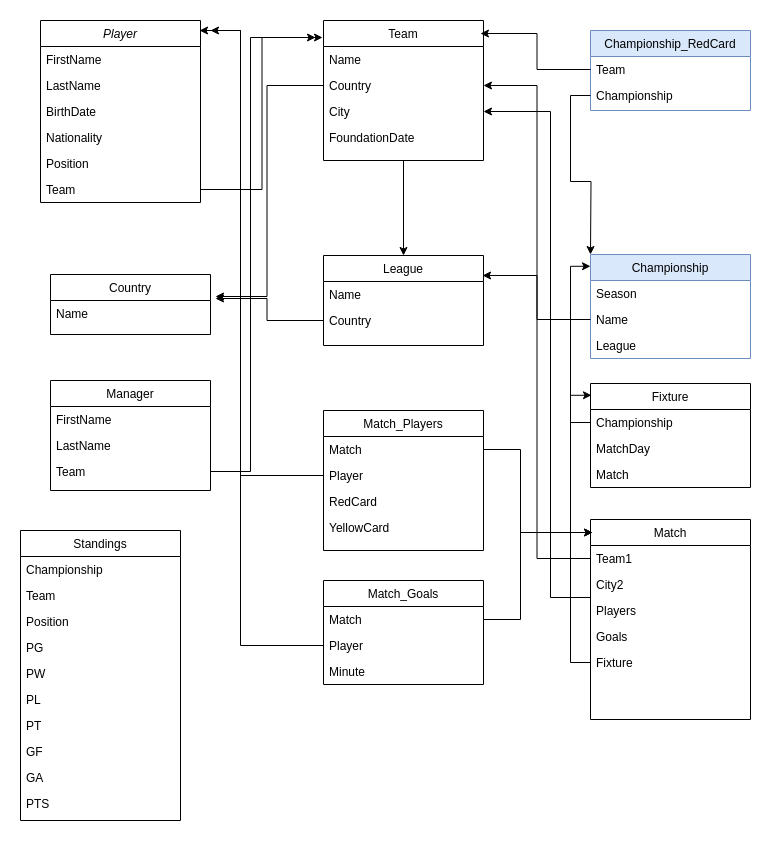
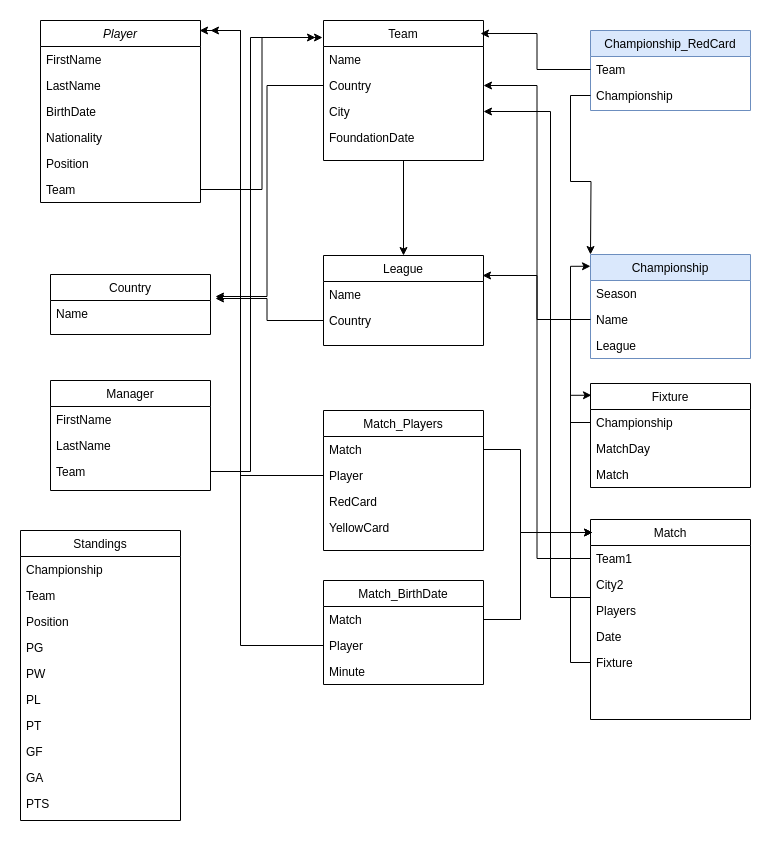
  <mxCell id="0" />
  <mxCell id="1" parent="0" />
  <mxCell id="2" value="Player" style="swimlane;fontStyle=2;align=center;verticalAlign=top;childLayout=stackLayout;horizontal=1;startSize=26;horizontalStack=0;resizeParent=1;resizeLast=0;collapsible=1;marginBottom=0;rounded=0;shadow=0;strokeWidth=1;" parent="1" vertex="1"><mxGeometry x="40" y="20" width="160" height="182" as="geometry"><mxRectangle x="230" y="140" width="160" height="26" as="alternateBounds" /></mxGeometry></mxCell>
  <mxCell id="3" value="FirstName" style="text;align=left;verticalAlign=top;spacingLeft=4;spacingRight=4;overflow=hidden;rotatable=0;points=[[0,0.5],[1,0.5]];portConstraint=eastwest;" parent="2" vertex="1"><mxGeometry y="26" width="160" height="26" as="geometry" /></mxCell>
  <mxCell id="4" value="LastName" style="text;align=left;verticalAlign=top;spacingLeft=4;spacingRight=4;overflow=hidden;rotatable=0;points=[[0,0.5],[1,0.5]];portConstraint=eastwest;rounded=0;shadow=0;html=0;" parent="2" vertex="1"><mxGeometry y="52" width="160" height="26" as="geometry" /></mxCell>
  <mxCell id="5" value="BirthDate" style="text;align=left;verticalAlign=top;spacingLeft=4;spacingRight=4;overflow=hidden;rotatable=0;points=[[0,0.5],[1,0.5]];portConstraint=eastwest;rounded=0;shadow=0;html=0;" parent="2" vertex="1"><mxGeometry y="78" width="160" height="26" as="geometry" /></mxCell>
  <mxCell id="6" value="Nationality" style="text;align=left;verticalAlign=top;spacingLeft=4;spacingRight=4;overflow=hidden;rotatable=0;points=[[0,0.5],[1,0.5]];portConstraint=eastwest;rounded=0;shadow=0;html=0;" parent="2" vertex="1"><mxGeometry y="104" width="160" height="26" as="geometry" /></mxCell>
  <mxCell id="7" value="Position" style="text;align=left;verticalAlign=top;spacingLeft=4;spacingRight=4;overflow=hidden;rotatable=0;points=[[0,0.5],[1,0.5]];portConstraint=eastwest;rounded=0;shadow=0;html=0;" parent="2" vertex="1"><mxGeometry y="130" width="160" height="26" as="geometry" /></mxCell>
  <mxCell id="8" value="Team" style="text;align=left;verticalAlign=top;spacingLeft=4;spacingRight=4;overflow=hidden;rotatable=0;points=[[0,0.5],[1,0.5]];portConstraint=eastwest;rounded=0;shadow=0;html=0;" parent="2" vertex="1"><mxGeometry y="156" width="160" height="26" as="geometry" /></mxCell>
  <mxCell id="9" value="Country" style="swimlane;fontStyle=0;align=center;verticalAlign=top;childLayout=stackLayout;horizontal=1;startSize=26;horizontalStack=0;resizeParent=1;resizeLast=0;collapsible=1;marginBottom=0;rounded=0;shadow=0;strokeWidth=1;" parent="1" vertex="1"><mxGeometry x="50" y="274" width="160" height="60" as="geometry"><mxRectangle x="130" y="380" width="160" height="26" as="alternateBounds" /></mxGeometry></mxCell>
  <mxCell id="10" value="Name" style="text;align=left;verticalAlign=top;spacingLeft=4;spacingRight=4;overflow=hidden;rotatable=0;points=[[0,0.5],[1,0.5]];portConstraint=eastwest;" parent="9" vertex="1"><mxGeometry y="26" width="160" height="26" as="geometry" /></mxCell>
  <mxCell id="11" value="League" style="swimlane;fontStyle=0;align=center;verticalAlign=top;childLayout=stackLayout;horizontal=1;startSize=26;horizontalStack=0;resizeParent=1;resizeLast=0;collapsible=1;marginBottom=0;rounded=0;shadow=0;strokeWidth=1;" parent="1" vertex="1"><mxGeometry x="323" y="255" width="160" height="90" as="geometry"><mxRectangle x="340" y="380" width="170" height="26" as="alternateBounds" /></mxGeometry></mxCell>
  <mxCell id="12" value="Name" style="text;align=left;verticalAlign=top;spacingLeft=4;spacingRight=4;overflow=hidden;rotatable=0;points=[[0,0.5],[1,0.5]];portConstraint=eastwest;" parent="11" vertex="1"><mxGeometry y="26" width="160" height="26" as="geometry" /></mxCell>
  <mxCell id="13" value="Country" style="text;align=left;verticalAlign=top;spacingLeft=4;spacingRight=4;overflow=hidden;rotatable=0;points=[[0,0.5],[1,0.5]];portConstraint=eastwest;" parent="11" vertex="1"><mxGeometry y="52" width="160" height="26" as="geometry" /></mxCell>
  <mxCell id="14" style="edgeStyle=orthogonalEdgeStyle;rounded=0;orthogonalLoop=1;jettySize=auto;html=1;exitX=0.5;exitY=1;exitDx=0;exitDy=0;entryX=0.5;entryY=0;entryDx=0;entryDy=0;" parent="1" source="15" target="11" edge="1"><mxGeometry relative="1" as="geometry" /></mxCell>
  <mxCell id="15" value="Team" style="swimlane;fontStyle=0;align=center;verticalAlign=top;childLayout=stackLayout;horizontal=1;startSize=26;horizontalStack=0;resizeParent=1;resizeLast=0;collapsible=1;marginBottom=0;rounded=0;shadow=0;strokeWidth=1;" parent="1" vertex="1"><mxGeometry x="323" y="20" width="160" height="140" as="geometry"><mxRectangle x="550" y="140" width="160" height="26" as="alternateBounds" /></mxGeometry></mxCell>
  <mxCell id="16" value="Name" style="text;align=left;verticalAlign=top;spacingLeft=4;spacingRight=4;overflow=hidden;rotatable=0;points=[[0,0.5],[1,0.5]];portConstraint=eastwest;" parent="15" vertex="1"><mxGeometry y="26" width="160" height="26" as="geometry" /></mxCell>
  <mxCell id="17" value="Country" style="text;align=left;verticalAlign=top;spacingLeft=4;spacingRight=4;overflow=hidden;rotatable=0;points=[[0,0.5],[1,0.5]];portConstraint=eastwest;rounded=0;shadow=0;html=0;" parent="15" vertex="1"><mxGeometry y="52" width="160" height="26" as="geometry" /></mxCell>
  <mxCell id="18" value="City" style="text;align=left;verticalAlign=top;spacingLeft=4;spacingRight=4;overflow=hidden;rotatable=0;points=[[0,0.5],[1,0.5]];portConstraint=eastwest;rounded=0;shadow=0;html=0;" parent="15" vertex="1"><mxGeometry y="78" width="160" height="26" as="geometry" /></mxCell>
  <mxCell id="19" value="FoundationDate" style="text;align=left;verticalAlign=top;spacingLeft=4;spacingRight=4;overflow=hidden;rotatable=0;points=[[0,0.5],[1,0.5]];portConstraint=eastwest;rounded=0;shadow=0;html=0;" parent="15" vertex="1"><mxGeometry y="104" width="160" height="26" as="geometry" /></mxCell>
  <mxCell id="20" value="Championship" style="swimlane;fontStyle=0;align=center;verticalAlign=top;childLayout=stackLayout;horizontal=1;startSize=26;horizontalStack=0;resizeParent=1;resizeLast=0;collapsible=1;marginBottom=0;rounded=0;shadow=0;strokeWidth=1;fillColor=#dae8fc;strokeColor=#6c8ebf;" parent="1" vertex="1"><mxGeometry x="590" y="254" width="160" height="104" as="geometry"><mxRectangle x="550" y="140" width="160" height="26" as="alternateBounds" /></mxGeometry></mxCell>
  <mxCell id="21" value="Season" style="text;align=left;verticalAlign=top;spacingLeft=4;spacingRight=4;overflow=hidden;rotatable=0;points=[[0,0.5],[1,0.5]];portConstraint=eastwest;" parent="20" vertex="1"><mxGeometry y="26" width="160" height="26" as="geometry" /></mxCell>
  <mxCell id="22" value="Name" style="text;align=left;verticalAlign=top;spacingLeft=4;spacingRight=4;overflow=hidden;rotatable=0;points=[[0,0.5],[1,0.5]];portConstraint=eastwest;rounded=0;shadow=0;html=0;" parent="20" vertex="1"><mxGeometry y="52" width="160" height="26" as="geometry" /></mxCell>
  <mxCell id="23" value="League" style="text;align=left;verticalAlign=top;spacingLeft=4;spacingRight=4;overflow=hidden;rotatable=0;points=[[0,0.5],[1,0.5]];portConstraint=eastwest;rounded=0;shadow=0;html=0;" parent="20" vertex="1"><mxGeometry y="78" width="160" height="26" as="geometry" /></mxCell>
  <mxCell id="24" style="edgeStyle=orthogonalEdgeStyle;rounded=0;orthogonalLoop=1;jettySize=auto;html=1;entryX=-0.006;entryY=-0.346;entryDx=0;entryDy=0;entryPerimeter=0;" parent="1" source="8" target="16" edge="1"><mxGeometry relative="1" as="geometry" /></mxCell>
  <mxCell id="25" style="edgeStyle=orthogonalEdgeStyle;rounded=0;orthogonalLoop=1;jettySize=auto;html=1;entryX=1.031;entryY=-0.154;entryDx=0;entryDy=0;entryPerimeter=0;" parent="1" source="17" target="10" edge="1"><mxGeometry relative="1" as="geometry" /></mxCell>
  <mxCell id="26" value="Championship_RedCard" style="swimlane;fontStyle=0;align=center;verticalAlign=top;childLayout=stackLayout;horizontal=1;startSize=26;horizontalStack=0;resizeParent=1;resizeLast=0;collapsible=1;marginBottom=0;rounded=0;shadow=0;strokeWidth=1;fillColor=#dae8fc;strokeColor=#6c8ebf;" parent="1" vertex="1"><mxGeometry x="590" y="30" width="160" height="80" as="geometry"><mxRectangle x="550" y="140" width="160" height="26" as="alternateBounds" /></mxGeometry></mxCell>
  <mxCell id="27" value="Team" style="text;align=left;verticalAlign=top;spacingLeft=4;spacingRight=4;overflow=hidden;rotatable=0;points=[[0,0.5],[1,0.5]];portConstraint=eastwest;" parent="26" vertex="1"><mxGeometry y="26" width="160" height="26" as="geometry" /></mxCell>
  <mxCell id="28" value="Championship" style="text;align=left;verticalAlign=top;spacingLeft=4;spacingRight=4;overflow=hidden;rotatable=0;points=[[0,0.5],[1,0.5]];portConstraint=eastwest;rounded=0;shadow=0;html=0;" parent="26" vertex="1"><mxGeometry y="52" width="160" height="26" as="geometry" /></mxCell>
  <mxCell id="29" style="edgeStyle=orthogonalEdgeStyle;rounded=0;orthogonalLoop=1;jettySize=auto;html=1;entryX=0.981;entryY=0.093;entryDx=0;entryDy=0;entryPerimeter=0;" parent="1" source="27" target="15" edge="1"><mxGeometry relative="1" as="geometry" /></mxCell>
  <mxCell id="30" value="Fixture" style="swimlane;fontStyle=0;align=center;verticalAlign=top;childLayout=stackLayout;horizontal=1;startSize=26;horizontalStack=0;resizeParent=1;resizeLast=0;collapsible=1;marginBottom=0;rounded=0;shadow=0;strokeWidth=1;" parent="1" vertex="1"><mxGeometry x="590" y="383" width="160" height="104" as="geometry"><mxRectangle x="550" y="140" width="160" height="26" as="alternateBounds" /></mxGeometry></mxCell>
  <mxCell id="31" value="Championship" style="text;align=left;verticalAlign=top;spacingLeft=4;spacingRight=4;overflow=hidden;rotatable=0;points=[[0,0.5],[1,0.5]];portConstraint=eastwest;" parent="30" vertex="1"><mxGeometry y="26" width="160" height="26" as="geometry" /></mxCell>
  <mxCell id="32" value="MatchDay" style="text;align=left;verticalAlign=top;spacingLeft=4;spacingRight=4;overflow=hidden;rotatable=0;points=[[0,0.5],[1,0.5]];portConstraint=eastwest;rounded=0;shadow=0;html=0;" parent="30" vertex="1"><mxGeometry y="52" width="160" height="26" as="geometry" /></mxCell>
  <mxCell id="33" value="Match" style="text;align=left;verticalAlign=top;spacingLeft=4;spacingRight=4;overflow=hidden;rotatable=0;points=[[0,0.5],[1,0.5]];portConstraint=eastwest;rounded=0;shadow=0;html=0;" parent="30" vertex="1"><mxGeometry y="78" width="160" height="26" as="geometry" /></mxCell>
  <mxCell id="34" value="Match" style="swimlane;fontStyle=0;align=center;verticalAlign=top;childLayout=stackLayout;horizontal=1;startSize=26;horizontalStack=0;resizeParent=1;resizeLast=0;collapsible=1;marginBottom=0;rounded=0;shadow=0;strokeWidth=1;" parent="1" vertex="1"><mxGeometry x="590" y="519" width="160" height="200" as="geometry"><mxRectangle x="550" y="140" width="160" height="26" as="alternateBounds" /></mxGeometry></mxCell>
  <mxCell id="35" value="Team1" style="text;align=left;verticalAlign=top;spacingLeft=4;spacingRight=4;overflow=hidden;rotatable=0;points=[[0,0.5],[1,0.5]];portConstraint=eastwest;" parent="34" vertex="1"><mxGeometry y="26" width="160" height="26" as="geometry" /></mxCell>
  <mxCell id="36" value="City2" style="text;align=left;verticalAlign=top;spacingLeft=4;spacingRight=4;overflow=hidden;rotatable=0;points=[[0,0.5],[1,0.5]];portConstraint=eastwest;rounded=0;shadow=0;html=0;" parent="34" vertex="1"><mxGeometry y="52" width="160" height="26" as="geometry" /></mxCell>
  <mxCell id="37" value="Players" style="text;align=left;verticalAlign=top;spacingLeft=4;spacingRight=4;overflow=hidden;rotatable=0;points=[[0,0.5],[1,0.5]];portConstraint=eastwest;rounded=0;shadow=0;html=0;" parent="34" vertex="1"><mxGeometry y="78" width="160" height="26" as="geometry" /></mxCell>
- <mxCell id="38" value="Goals" style="text;align=left;verticalAlign=top;spacingLeft=4;spacingRight=4;overflow=hidden;rotatable=0;points=[[0,0.5],[1,0.5]];portConstraint=eastwest;rounded=0;shadow=0;html=0;" parent="34" vertex="1"><mxGeometry y="104" width="160" height="26" as="geometry" /></mxCell>
+ <mxCell id="38" value="Date" style="text;align=left;verticalAlign=top;spacingLeft=4;spacingRight=4;overflow=hidden;rotatable=0;points=[[0,0.5],[1,0.5]];portConstraint=eastwest;rounded=0;shadow=0;html=0;" parent="34" vertex="1"><mxGeometry y="104" width="160" height="26" as="geometry" /></mxCell>
  <mxCell id="39" value="Fixture" style="text;align=left;verticalAlign=top;spacingLeft=4;spacingRight=4;overflow=hidden;rotatable=0;points=[[0,0.5],[1,0.5]];portConstraint=eastwest;rounded=0;shadow=0;html=0;" parent="34" vertex="1"><mxGeometry y="130" width="160" height="26" as="geometry" /></mxCell>
  <mxCell id="40" style="edgeStyle=orthogonalEdgeStyle;rounded=0;orthogonalLoop=1;jettySize=auto;html=1;entryX=0;entryY=0.113;entryDx=0;entryDy=0;entryPerimeter=0;" parent="1" source="31" target="20" edge="1"><mxGeometry relative="1" as="geometry" /></mxCell>
  <mxCell id="41" style="edgeStyle=orthogonalEdgeStyle;rounded=0;orthogonalLoop=1;jettySize=auto;html=1;entryX=1;entryY=0.5;entryDx=0;entryDy=0;" parent="1" source="35" target="17" edge="1"><mxGeometry relative="1" as="geometry" /></mxCell>
  <mxCell id="42" style="edgeStyle=orthogonalEdgeStyle;rounded=0;orthogonalLoop=1;jettySize=auto;html=1;entryX=1;entryY=0.5;entryDx=0;entryDy=0;" parent="1" target="18" edge="1"><mxGeometry relative="1" as="geometry"><mxPoint x="590" y="597" as="sourcePoint" /><Array as="points"><mxPoint x="550" y="597" /><mxPoint x="550" y="111" /></Array></mxGeometry></mxCell>
  <mxCell id="43" style="edgeStyle=orthogonalEdgeStyle;rounded=0;orthogonalLoop=1;jettySize=auto;html=1;entryX=0.994;entryY=-0.231;entryDx=0;entryDy=0;entryPerimeter=0;" parent="1" source="22" target="12" edge="1"><mxGeometry relative="1" as="geometry" /></mxCell>
  <mxCell id="44" value="Match_Players" style="swimlane;fontStyle=0;align=center;verticalAlign=top;childLayout=stackLayout;horizontal=1;startSize=26;horizontalStack=0;resizeParent=1;resizeLast=0;collapsible=1;marginBottom=0;rounded=0;shadow=0;strokeWidth=1;" parent="1" vertex="1"><mxGeometry x="323" y="410" width="160" height="140" as="geometry"><mxRectangle x="340" y="380" width="170" height="26" as="alternateBounds" /></mxGeometry></mxCell>
  <mxCell id="45" value="Match" style="text;align=left;verticalAlign=top;spacingLeft=4;spacingRight=4;overflow=hidden;rotatable=0;points=[[0,0.5],[1,0.5]];portConstraint=eastwest;" parent="44" vertex="1"><mxGeometry y="26" width="160" height="26" as="geometry" /></mxCell>
  <mxCell id="46" value="Player" style="text;align=left;verticalAlign=top;spacingLeft=4;spacingRight=4;overflow=hidden;rotatable=0;points=[[0,0.5],[1,0.5]];portConstraint=eastwest;" parent="44" vertex="1"><mxGeometry y="52" width="160" height="26" as="geometry" /></mxCell>
  <mxCell id="47" value="RedCard" style="text;align=left;verticalAlign=top;spacingLeft=4;spacingRight=4;overflow=hidden;rotatable=0;points=[[0,0.5],[1,0.5]];portConstraint=eastwest;" parent="44" vertex="1"><mxGeometry y="78" width="160" height="26" as="geometry" /></mxCell>
  <mxCell id="48" value="YellowCard" style="text;align=left;verticalAlign=top;spacingLeft=4;spacingRight=4;overflow=hidden;rotatable=0;points=[[0,0.5],[1,0.5]];portConstraint=eastwest;" parent="44" vertex="1"><mxGeometry y="104" width="160" height="26" as="geometry" /></mxCell>
  <mxCell id="49" style="edgeStyle=orthogonalEdgeStyle;rounded=0;orthogonalLoop=1;jettySize=auto;html=1;entryX=0.013;entryY=0.065;entryDx=0;entryDy=0;entryPerimeter=0;exitX=1;exitY=0.5;exitDx=0;exitDy=0;" parent="1" source="45" target="34" edge="1"><mxGeometry relative="1" as="geometry"><Array as="points"><mxPoint x="520" y="449" /><mxPoint x="520" y="532" /></Array></mxGeometry></mxCell>
  <mxCell id="50" style="edgeStyle=orthogonalEdgeStyle;rounded=0;orthogonalLoop=1;jettySize=auto;html=1;entryX=0.994;entryY=0.055;entryDx=0;entryDy=0;entryPerimeter=0;exitX=0;exitY=0.5;exitDx=0;exitDy=0;" parent="1" source="46" target="2" edge="1"><mxGeometry relative="1" as="geometry"><Array as="points"><mxPoint x="240" y="475" /><mxPoint x="240" y="30" /></Array></mxGeometry></mxCell>
- <mxCell id="51" value="Match_Goals" style="swimlane;fontStyle=0;align=center;verticalAlign=top;childLayout=stackLayout;horizontal=1;startSize=26;horizontalStack=0;resizeParent=1;resizeLast=0;collapsible=1;marginBottom=0;rounded=0;shadow=0;strokeWidth=1;" parent="1" vertex="1"><mxGeometry x="323" y="580" width="160" height="104" as="geometry"><mxRectangle x="340" y="380" width="170" height="26" as="alternateBounds" /></mxGeometry></mxCell>
+ <mxCell id="51" value="Match_BirthDate" style="swimlane;fontStyle=0;align=center;verticalAlign=top;childLayout=stackLayout;horizontal=1;startSize=26;horizontalStack=0;resizeParent=1;resizeLast=0;collapsible=1;marginBottom=0;rounded=0;shadow=0;strokeWidth=1;" parent="1" vertex="1"><mxGeometry x="323" y="580" width="160" height="104" as="geometry"><mxRectangle x="340" y="380" width="170" height="26" as="alternateBounds" /></mxGeometry></mxCell>
  <mxCell id="52" value="Match" style="text;align=left;verticalAlign=top;spacingLeft=4;spacingRight=4;overflow=hidden;rotatable=0;points=[[0,0.5],[1,0.5]];portConstraint=eastwest;" parent="51" vertex="1"><mxGeometry y="26" width="160" height="26" as="geometry" /></mxCell>
  <mxCell id="53" value="Player" style="text;align=left;verticalAlign=top;spacingLeft=4;spacingRight=4;overflow=hidden;rotatable=0;points=[[0,0.5],[1,0.5]];portConstraint=eastwest;" parent="51" vertex="1"><mxGeometry y="52" width="160" height="26" as="geometry" /></mxCell>
  <mxCell id="54" value="Minute" style="text;align=left;verticalAlign=top;spacingLeft=4;spacingRight=4;overflow=hidden;rotatable=0;points=[[0,0.5],[1,0.5]];portConstraint=eastwest;" parent="51" vertex="1"><mxGeometry y="78" width="160" height="26" as="geometry" /></mxCell>
  <mxCell id="55" style="edgeStyle=orthogonalEdgeStyle;rounded=0;orthogonalLoop=1;jettySize=auto;html=1;exitX=1;exitY=0.5;exitDx=0;exitDy=0;entryX=0.013;entryY=0.065;entryDx=0;entryDy=0;entryPerimeter=0;" parent="1" source="52" target="34" edge="1"><mxGeometry relative="1" as="geometry"><Array as="points"><mxPoint x="520" y="619" /><mxPoint x="520" y="532" /></Array></mxGeometry></mxCell>
  <mxCell id="56" style="edgeStyle=orthogonalEdgeStyle;rounded=0;orthogonalLoop=1;jettySize=auto;html=1;" parent="1" source="53" edge="1"><mxGeometry relative="1" as="geometry"><mxPoint x="210" y="30" as="targetPoint" /><Array as="points"><mxPoint x="240" y="645" /><mxPoint x="240" y="30" /></Array></mxGeometry></mxCell>
  <mxCell id="57" style="edgeStyle=orthogonalEdgeStyle;rounded=0;orthogonalLoop=1;jettySize=auto;html=1;entryX=1.031;entryY=-0.077;entryDx=0;entryDy=0;entryPerimeter=0;" parent="1" source="13" target="10" edge="1"><mxGeometry relative="1" as="geometry" /></mxCell>
  <mxCell id="58" value="Manager" style="swimlane;fontStyle=0;align=center;verticalAlign=top;childLayout=stackLayout;horizontal=1;startSize=26;horizontalStack=0;resizeParent=1;resizeLast=0;collapsible=1;marginBottom=0;rounded=0;shadow=0;strokeWidth=1;" parent="1" vertex="1"><mxGeometry x="50" y="380" width="160" height="110" as="geometry"><mxRectangle x="340" y="380" width="170" height="26" as="alternateBounds" /></mxGeometry></mxCell>
  <mxCell id="59" value="FirstName" style="text;align=left;verticalAlign=top;spacingLeft=4;spacingRight=4;overflow=hidden;rotatable=0;points=[[0,0.5],[1,0.5]];portConstraint=eastwest;" parent="58" vertex="1"><mxGeometry y="26" width="160" height="26" as="geometry" /></mxCell>
  <mxCell id="60" value="LastName" style="text;align=left;verticalAlign=top;spacingLeft=4;spacingRight=4;overflow=hidden;rotatable=0;points=[[0,0.5],[1,0.5]];portConstraint=eastwest;" parent="58" vertex="1"><mxGeometry y="52" width="160" height="26" as="geometry" /></mxCell>
  <mxCell id="61" value="Team" style="text;align=left;verticalAlign=top;spacingLeft=4;spacingRight=4;overflow=hidden;rotatable=0;points=[[0,0.5],[1,0.5]];portConstraint=eastwest;" parent="58" vertex="1"><mxGeometry y="78" width="160" height="26" as="geometry" /></mxCell>
  <mxCell id="62" style="edgeStyle=orthogonalEdgeStyle;rounded=0;orthogonalLoop=1;jettySize=auto;html=1;entryX=-0.05;entryY=-0.346;entryDx=0;entryDy=0;entryPerimeter=0;" parent="1" source="61" target="16" edge="1"><mxGeometry relative="1" as="geometry"><Array as="points"><mxPoint x="250" y="471" /><mxPoint x="250" y="37" /></Array></mxGeometry></mxCell>
  <mxCell id="63" value="Standings" style="swimlane;fontStyle=0;align=center;verticalAlign=top;childLayout=stackLayout;horizontal=1;startSize=26;horizontalStack=0;resizeParent=1;resizeLast=0;collapsible=1;marginBottom=0;rounded=0;shadow=0;strokeWidth=1;" parent="1" vertex="1"><mxGeometry x="20" y="530" width="160" height="290" as="geometry"><mxRectangle x="550" y="140" width="160" height="26" as="alternateBounds" /></mxGeometry></mxCell>
  <mxCell id="64" value="Championship" style="text;align=left;verticalAlign=top;spacingLeft=4;spacingRight=4;overflow=hidden;rotatable=0;points=[[0,0.5],[1,0.5]];portConstraint=eastwest;" parent="63" vertex="1"><mxGeometry y="26" width="160" height="26" as="geometry" /></mxCell>
  <mxCell id="65" value="Team" style="text;align=left;verticalAlign=top;spacingLeft=4;spacingRight=4;overflow=hidden;rotatable=0;points=[[0,0.5],[1,0.5]];portConstraint=eastwest;rounded=0;shadow=0;html=0;" parent="63" vertex="1"><mxGeometry y="52" width="160" height="26" as="geometry" /></mxCell>
  <mxCell id="66" value="Position" style="text;align=left;verticalAlign=top;spacingLeft=4;spacingRight=4;overflow=hidden;rotatable=0;points=[[0,0.5],[1,0.5]];portConstraint=eastwest;rounded=0;shadow=0;html=0;" parent="63" vertex="1"><mxGeometry y="78" width="160" height="26" as="geometry" /></mxCell>
  <mxCell id="67" value="PG" style="text;align=left;verticalAlign=top;spacingLeft=4;spacingRight=4;overflow=hidden;rotatable=0;points=[[0,0.5],[1,0.5]];portConstraint=eastwest;rounded=0;shadow=0;html=0;" parent="63" vertex="1"><mxGeometry y="104" width="160" height="26" as="geometry" /></mxCell>
  <mxCell id="68" value="PW" style="text;align=left;verticalAlign=top;spacingLeft=4;spacingRight=4;overflow=hidden;rotatable=0;points=[[0,0.5],[1,0.5]];portConstraint=eastwest;rounded=0;shadow=0;html=0;" parent="63" vertex="1"><mxGeometry y="130" width="160" height="26" as="geometry" /></mxCell>
  <mxCell id="69" value="PL" style="text;align=left;verticalAlign=top;spacingLeft=4;spacingRight=4;overflow=hidden;rotatable=0;points=[[0,0.5],[1,0.5]];portConstraint=eastwest;rounded=0;shadow=0;html=0;" parent="63" vertex="1"><mxGeometry y="156" width="160" height="26" as="geometry" /></mxCell>
  <mxCell id="70" value="PT" style="text;align=left;verticalAlign=top;spacingLeft=4;spacingRight=4;overflow=hidden;rotatable=0;points=[[0,0.5],[1,0.5]];portConstraint=eastwest;rounded=0;shadow=0;html=0;" parent="63" vertex="1"><mxGeometry y="182" width="160" height="26" as="geometry" /></mxCell>
  <mxCell id="71" value="GF" style="text;align=left;verticalAlign=top;spacingLeft=4;spacingRight=4;overflow=hidden;rotatable=0;points=[[0,0.5],[1,0.5]];portConstraint=eastwest;rounded=0;shadow=0;html=0;" parent="63" vertex="1"><mxGeometry y="208" width="160" height="26" as="geometry" /></mxCell>
  <mxCell id="72" value="GA" style="text;align=left;verticalAlign=top;spacingLeft=4;spacingRight=4;overflow=hidden;rotatable=0;points=[[0,0.5],[1,0.5]];portConstraint=eastwest;rounded=0;shadow=0;html=0;" parent="63" vertex="1"><mxGeometry y="234" width="160" height="26" as="geometry" /></mxCell>
  <mxCell id="73" value="PTS" style="text;align=left;verticalAlign=top;spacingLeft=4;spacingRight=4;overflow=hidden;rotatable=0;points=[[0,0.5],[1,0.5]];portConstraint=eastwest;rounded=0;shadow=0;html=0;" parent="63" vertex="1"><mxGeometry y="260" width="160" height="26" as="geometry" /></mxCell>
  <mxCell id="74" style="edgeStyle=orthogonalEdgeStyle;rounded=0;orthogonalLoop=1;jettySize=auto;html=1;entryX=0.006;entryY=0.113;entryDx=0;entryDy=0;entryPerimeter=0;" parent="1" source="39" target="30" edge="1"><mxGeometry relative="1" as="geometry" /></mxCell>
  <mxCell id="75" style="edgeStyle=orthogonalEdgeStyle;rounded=0;orthogonalLoop=1;jettySize=auto;html=1;" parent="1" source="28" edge="1"><mxGeometry relative="1" as="geometry"><mxPoint x="590" y="254" as="targetPoint" /></mxGeometry></mxCell>
